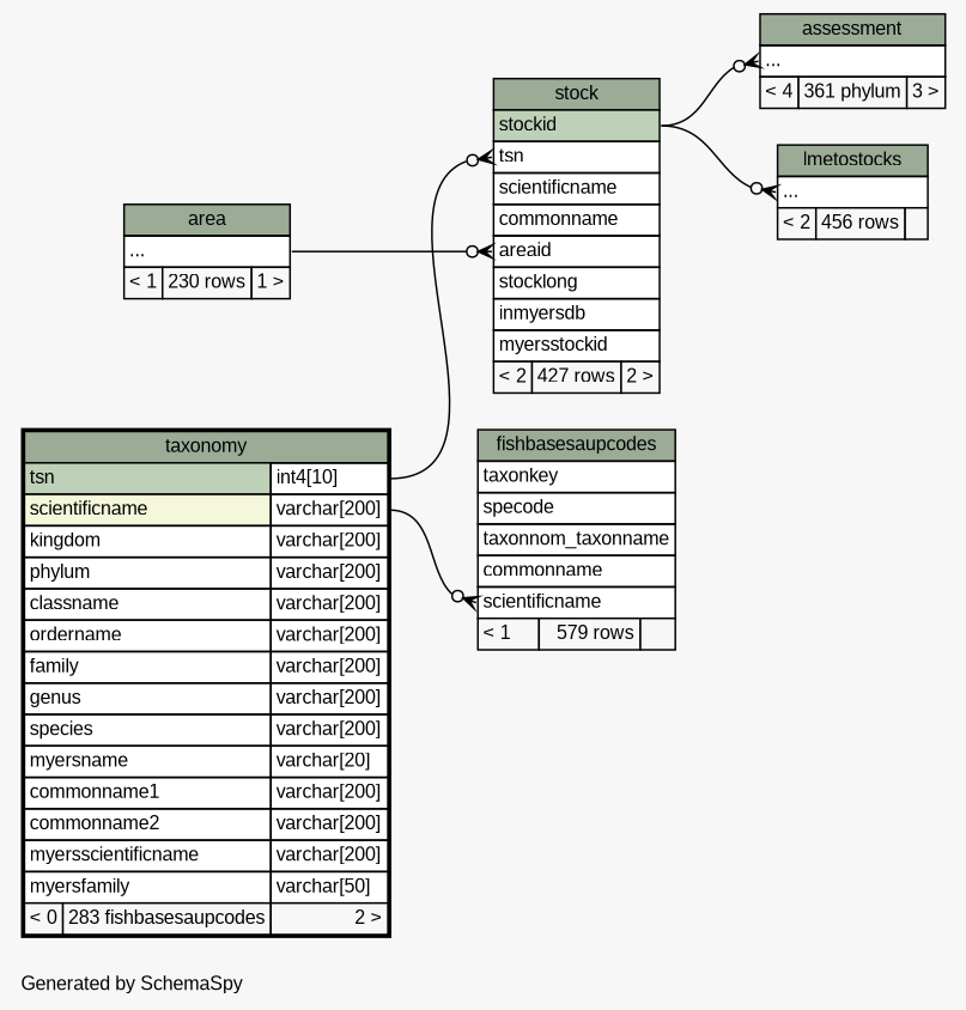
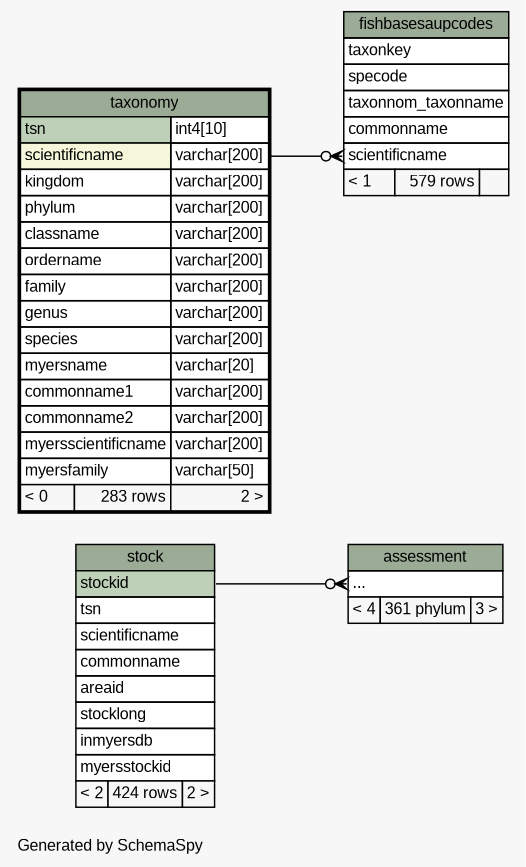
  digraph {
    bgcolor="#f7f7f7"
    fontname="Liberation Sans"
    fontsize=11
    label="\nGenerated by SchemaSpy"
    labeljust=l
    nodesep=0.18
    rankdir=RL
    ranksep=0.46
    node [fontname="Liberation Sans" fontsize=11 shape=plaintext]
    edge [arrowhead=none arrowsize=0.8 arrowtail=crowodot dir=back fontname="Liberation Sans" headport="stockid:e" tailport="elipses:w"]
    n1 [label=<     <TABLE BORDER="0" CELLBORDER="1" CELLSPACING="0" BGCOLOR="#ffffff">       <TR><TD COLSPAN="3" BGCOLOR="#9bab96" ALIGN="CENTER">assessment</TD></TR>       <TR><TD PORT="elipses" COLSPAN="3" ALIGN="LEFT">...</TD></TR>       <TR><TD ALIGN="LEFT" BGCOLOR="#f7f7f7">&lt; 4</TD><TD ALIGN="RIGHT" BGCOLOR="#f7f7f7">361 phylum</TD><TD ALIGN="RIGHT" BGCOLOR="#f7f7f7">3 &gt;</TD></TR>     </TABLE>>]
-   n2 [label=<     <TABLE BORDER="0" CELLBORDER="1" CELLSPACING="0" BGCOLOR="#ffffff">       <TR><TD COLSPAN="3" BGCOLOR="#9bab96" ALIGN="CENTER">stock</TD></TR>       <TR><TD PORT="stockid" COLSPAN="3" BGCOLOR="#bed1b8" ALIGN="LEFT">stockid</TD></TR>       <TR><TD PORT="tsn" COLSPAN="3" ALIGN="LEFT">tsn</TD></TR>       <TR><TD PORT="scientificname" COLSPAN="3" ALIGN="LEFT">scientificname</TD></TR>       <TR><TD PORT="commonname" COLSPAN="3" ALIGN="LEFT">commonname</TD></TR>       <TR><TD PORT="areaid" COLSPAN="3" ALIGN="LEFT">areaid</TD></TR>       <TR><TD PORT="stocklong" COLSPAN="3" ALIGN="LEFT">stocklong</TD></TR>       <TR><TD PORT="inmyersdb" COLSPAN="3" ALIGN="LEFT">inmyersdb</TD></TR>       <TR><TD PORT="myersstockid" COLSPAN="3" ALIGN="LEFT">myersstockid</TD></TR>       <TR><TD ALIGN="LEFT" BGCOLOR="#f7f7f7">&lt; 2</TD><TD ALIGN="RIGHT" BGCOLOR="#f7f7f7">427 rows</TD><TD ALIGN="RIGHT" BGCOLOR="#f7f7f7">2 &gt;</TD></TR>     </TABLE>>]
-   n3 [label=<     <TABLE BORDER="2" CELLBORDER="1" CELLSPACING="0" BGCOLOR="#ffffff">       <TR><TD COLSPAN="3" BGCOLOR="#9bab96" ALIGN="CENTER">taxonomy</TD></TR>       <TR><TD PORT="tsn" COLSPAN="2" BGCOLOR="#bed1b8" ALIGN="LEFT">tsn</TD><TD PORT="tsn.type" ALIGN="LEFT">int4[10]</TD></TR>       <TR><TD PORT="scientificname" COLSPAN="2" BGCOLOR="#f4f7da" ALIGN="LEFT">scientificname</TD><TD PORT="scientificname.type" ALIGN="LEFT">varchar[200]</TD></TR>       <TR><TD PORT="kingdom" COLSPAN="2" ALIGN="LEFT">kingdom</TD><TD PORT="kingdom.type" ALIGN="LEFT">varchar[200]</TD></TR>       <TR><TD PORT="phylum" COLSPAN="2" ALIGN="LEFT">phylum</TD><TD PORT="phylum.type" ALIGN="LEFT">varchar[200]</TD></TR>       <TR><TD PORT="classname" COLSPAN="2" ALIGN="LEFT">classname</TD><TD PORT="classname.type" ALIGN="LEFT">varchar[200]</TD></TR>       <TR><TD PORT="ordername" COLSPAN="2" ALIGN="LEFT">ordername</TD><TD PORT="ordername.type" ALIGN="LEFT">varchar[200]</TD></TR>       <TR><TD PORT="family" COLSPAN="2" ALIGN="LEFT">family</TD><TD PORT="family.type" ALIGN="LEFT">varchar[200]</TD></TR>       <TR><TD PORT="genus" COLSPAN="2" ALIGN="LEFT">genus</TD><TD PORT="genus.type" ALIGN="LEFT">varchar[200]</TD></TR>       <TR><TD PORT="species" COLSPAN="2" ALIGN="LEFT">species</TD><TD PORT="species.type" ALIGN="LEFT">varchar[200]</TD></TR>       <TR><TD PORT="myersname" COLSPAN="2" ALIGN="LEFT">myersname</TD><TD PORT="myersname.type" ALIGN="LEFT">varchar[20]</TD></TR>       <TR><TD PORT="commonname1" COLSPAN="2" ALIGN="LEFT">commonname1</TD><TD PORT="commonname1.type" ALIGN="LEFT">varchar[200]</TD></TR>       <TR><TD PORT="commonname2" COLSPAN="2" ALIGN="LEFT">commonname2</TD><TD PORT="commonname2.type" ALIGN="LEFT">varchar[200]</TD></TR>       <TR><TD PORT="myersscientificname" COLSPAN="2" ALIGN="LEFT">myersscientificname</TD><TD PORT="myersscientificname.type" ALIGN="LEFT">varchar[200]</TD></TR>       <TR><TD PORT="myersfamily" COLSPAN="2" ALIGN="LEFT">myersfamily</TD><TD PORT="myersfamily.type" ALIGN="LEFT">varchar[50]</TD></TR>       <TR><TD ALIGN="LEFT" BGCOLOR="#f7f7f7">&lt; 0</TD><TD ALIGN="RIGHT" BGCOLOR="#f7f7f7">283 fishbasesaupcodes</TD><TD ALIGN="RIGHT" BGCOLOR="#f7f7f7">2 &gt;</TD></TR>     </TABLE>>]
-   n4 [label=<     <TABLE BORDER="0" CELLBORDER="1" CELLSPACING="0" BGCOLOR="#ffffff">       <TR><TD COLSPAN="3" BGCOLOR="#9bab96" ALIGN="CENTER">area</TD></TR>       <TR><TD PORT="elipses" COLSPAN="3" ALIGN="LEFT">...</TD></TR>       <TR><TD ALIGN="LEFT" BGCOLOR="#f7f7f7">&lt; 1</TD><TD ALIGN="RIGHT" BGCOLOR="#f7f7f7">230 rows</TD><TD ALIGN="RIGHT" BGCOLOR="#f7f7f7">1 &gt;</TD></TR>     </TABLE>>]
+   n2 [label=<     <TABLE BORDER="0" CELLBORDER="1" CELLSPACING="0" BGCOLOR="#ffffff">       <TR><TD COLSPAN="3" BGCOLOR="#9bab96" ALIGN="CENTER">stock</TD></TR>       <TR><TD PORT="stockid" COLSPAN="3" BGCOLOR="#bed1b8" ALIGN="LEFT">stockid</TD></TR>       <TR><TD PORT="tsn" COLSPAN="3" ALIGN="LEFT">tsn</TD></TR>       <TR><TD PORT="scientificname" COLSPAN="3" ALIGN="LEFT">scientificname</TD></TR>       <TR><TD PORT="commonname" COLSPAN="3" ALIGN="LEFT">commonname</TD></TR>       <TR><TD PORT="areaid" COLSPAN="3" ALIGN="LEFT">areaid</TD></TR>       <TR><TD PORT="stocklong" COLSPAN="3" ALIGN="LEFT">stocklong</TD></TR>       <TR><TD PORT="inmyersdb" COLSPAN="3" ALIGN="LEFT">inmyersdb</TD></TR>       <TR><TD PORT="myersstockid" COLSPAN="3" ALIGN="LEFT">myersstockid</TD></TR>       <TR><TD ALIGN="LEFT" BGCOLOR="#f7f7f7">&lt; 2</TD><TD ALIGN="RIGHT" BGCOLOR="#f7f7f7">424 rows</TD><TD ALIGN="RIGHT" BGCOLOR="#f7f7f7">2 &gt;</TD></TR>     </TABLE>>]
+   n3 [label=<     <TABLE BORDER="2" CELLBORDER="1" CELLSPACING="0" BGCOLOR="#ffffff">       <TR><TD COLSPAN="3" BGCOLOR="#9bab96" ALIGN="CENTER">taxonomy</TD></TR>       <TR><TD PORT="tsn" COLSPAN="2" BGCOLOR="#bed1b8" ALIGN="LEFT">tsn</TD><TD PORT="tsn.type" ALIGN="LEFT">int4[10]</TD></TR>       <TR><TD PORT="scientificname" COLSPAN="2" BGCOLOR="#f4f7da" ALIGN="LEFT">scientificname</TD><TD PORT="scientificname.type" ALIGN="LEFT">varchar[200]</TD></TR>       <TR><TD PORT="kingdom" COLSPAN="2" ALIGN="LEFT">kingdom</TD><TD PORT="kingdom.type" ALIGN="LEFT">varchar[200]</TD></TR>       <TR><TD PORT="phylum" COLSPAN="2" ALIGN="LEFT">phylum</TD><TD PORT="phylum.type" ALIGN="LEFT">varchar[200]</TD></TR>       <TR><TD PORT="classname" COLSPAN="2" ALIGN="LEFT">classname</TD><TD PORT="classname.type" ALIGN="LEFT">varchar[200]</TD></TR>       <TR><TD PORT="ordername" COLSPAN="2" ALIGN="LEFT">ordername</TD><TD PORT="ordername.type" ALIGN="LEFT">varchar[200]</TD></TR>       <TR><TD PORT="family" COLSPAN="2" ALIGN="LEFT">family</TD><TD PORT="family.type" ALIGN="LEFT">varchar[200]</TD></TR>       <TR><TD PORT="genus" COLSPAN="2" ALIGN="LEFT">genus</TD><TD PORT="genus.type" ALIGN="LEFT">varchar[200]</TD></TR>       <TR><TD PORT="species" COLSPAN="2" ALIGN="LEFT">species</TD><TD PORT="species.type" ALIGN="LEFT">varchar[200]</TD></TR>       <TR><TD PORT="myersname" COLSPAN="2" ALIGN="LEFT">myersname</TD><TD PORT="myersname.type" ALIGN="LEFT">varchar[20]</TD></TR>       <TR><TD PORT="commonname1" COLSPAN="2" ALIGN="LEFT">commonname1</TD><TD PORT="commonname1.type" ALIGN="LEFT">varchar[200]</TD></TR>       <TR><TD PORT="commonname2" COLSPAN="2" ALIGN="LEFT">commonname2</TD><TD PORT="commonname2.type" ALIGN="LEFT">varchar[200]</TD></TR>       <TR><TD PORT="myersscientificname" COLSPAN="2" ALIGN="LEFT">myersscientificname</TD><TD PORT="myersscientificname.type" ALIGN="LEFT">varchar[200]</TD></TR>       <TR><TD PORT="myersfamily" COLSPAN="2" ALIGN="LEFT">myersfamily</TD><TD PORT="myersfamily.type" ALIGN="LEFT">varchar[50]</TD></TR>       <TR><TD ALIGN="LEFT" BGCOLOR="#f7f7f7">&lt; 0</TD><TD ALIGN="RIGHT" BGCOLOR="#f7f7f7">283 rows</TD><TD ALIGN="RIGHT" BGCOLOR="#f7f7f7">2 &gt;</TD></TR>     </TABLE>>]
    n5 [label=<     <TABLE BORDER="0" CELLBORDER="1" CELLSPACING="0" BGCOLOR="#ffffff">       <TR><TD COLSPAN="3" BGCOLOR="#9bab96" ALIGN="CENTER">fishbasesaupcodes</TD></TR>       <TR><TD PORT="taxonkey" COLSPAN="3" ALIGN="LEFT">taxonkey</TD></TR>       <TR><TD PORT="specode" COLSPAN="3" ALIGN="LEFT">specode</TD></TR>       <TR><TD PORT="taxonnom_taxonname" COLSPAN="3" ALIGN="LEFT">taxonnom_taxonname</TD></TR>       <TR><TD PORT="commonname" COLSPAN="3" ALIGN="LEFT">commonname</TD></TR>       <TR><TD PORT="scientificname" COLSPAN="3" ALIGN="LEFT">scientificname</TD></TR>       <TR><TD ALIGN="LEFT" BGCOLOR="#f7f7f7">&lt; 1</TD><TD ALIGN="RIGHT" BGCOLOR="#f7f7f7">579 rows</TD><TD ALIGN="RIGHT" BGCOLOR="#f7f7f7">  </TD></TR>     </TABLE>>]
-   n6 [label=<     <TABLE BORDER="0" CELLBORDER="1" CELLSPACING="0" BGCOLOR="#ffffff">       <TR><TD COLSPAN="3" BGCOLOR="#9bab96" ALIGN="CENTER">lmetostocks</TD></TR>       <TR><TD PORT="elipses" COLSPAN="3" ALIGN="LEFT">...</TD></TR>       <TR><TD ALIGN="LEFT" BGCOLOR="#f7f7f7">&lt; 2</TD><TD ALIGN="RIGHT" BGCOLOR="#f7f7f7">456 rows</TD><TD ALIGN="RIGHT" BGCOLOR="#f7f7f7">  </TD></TR>     </TABLE>>]
    n1 -> n2
-   n2 -> n3 [headport="tsn.type:e" tailport="tsn:w"]
-   n2 -> n4 [headport="elipses:e" tailport="areaid:w"]
    n5 -> n3 [headport="scientificname.type:e" tailport="scientificname:w"]
-   n6 -> n2
  }
